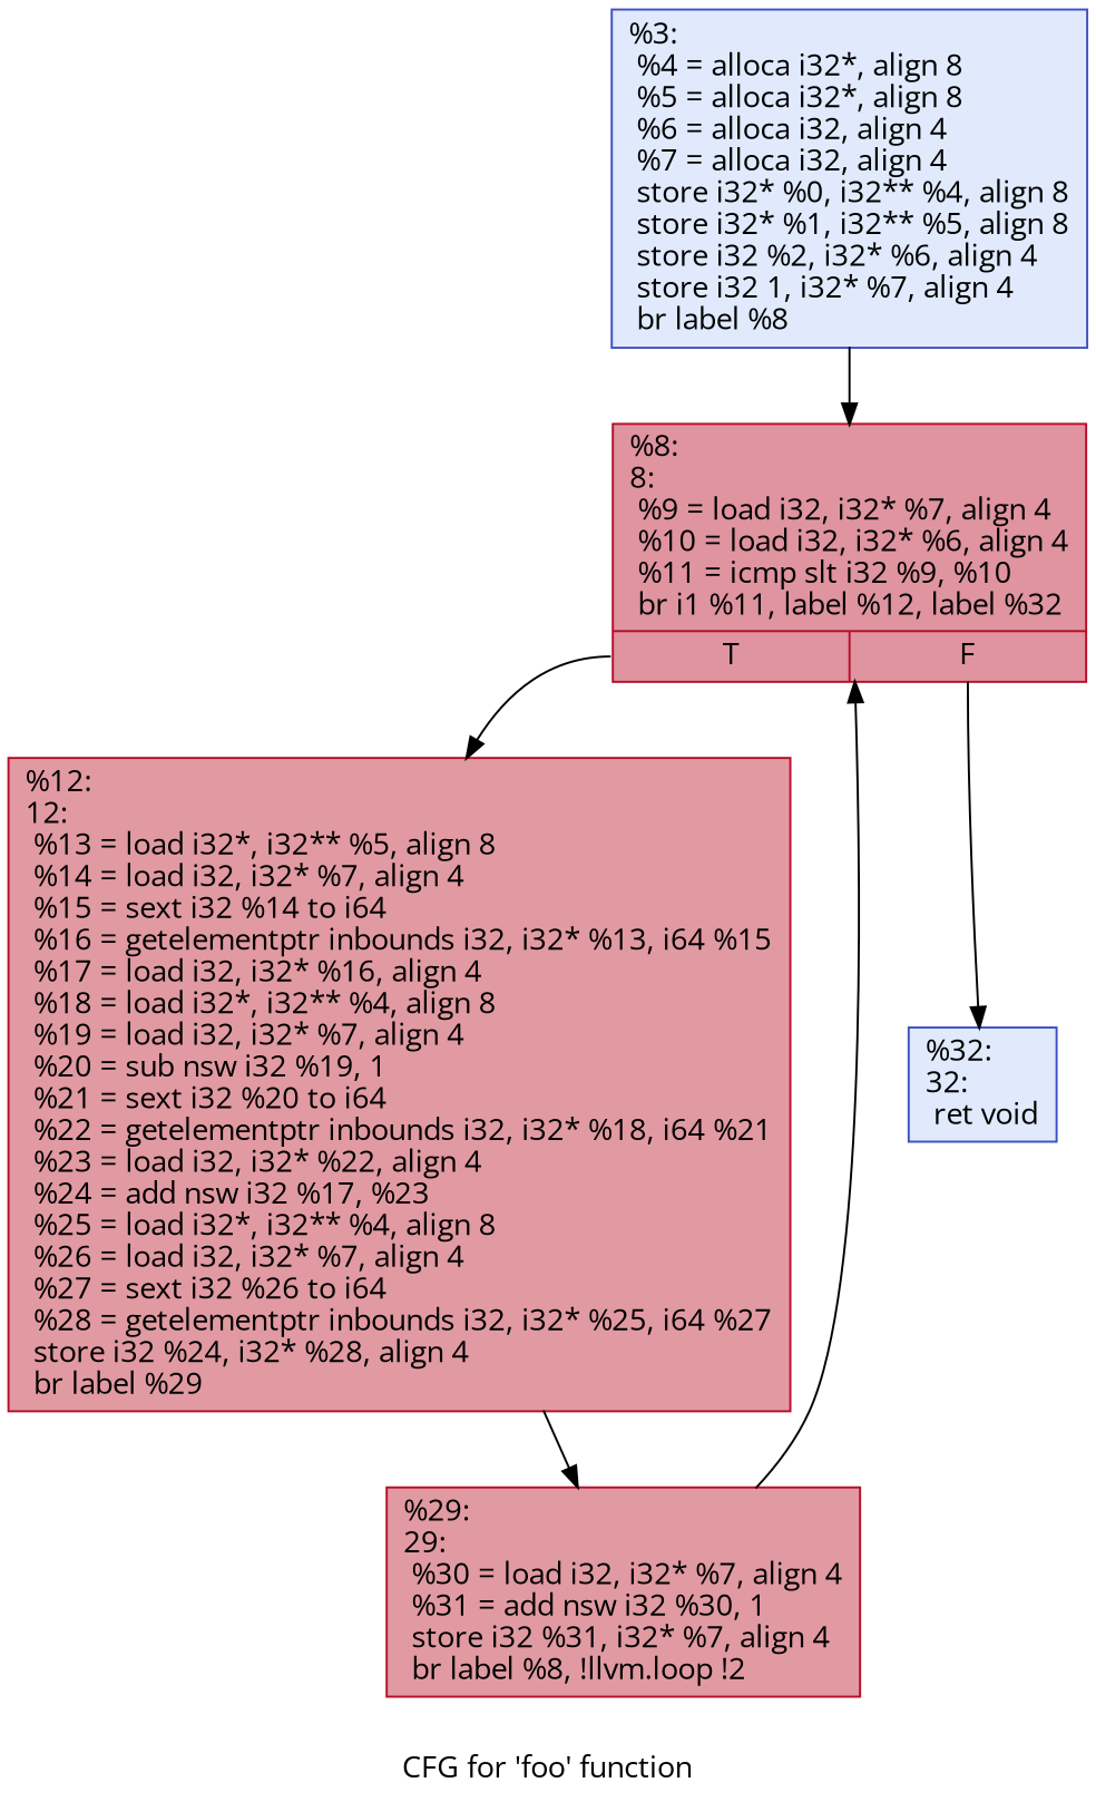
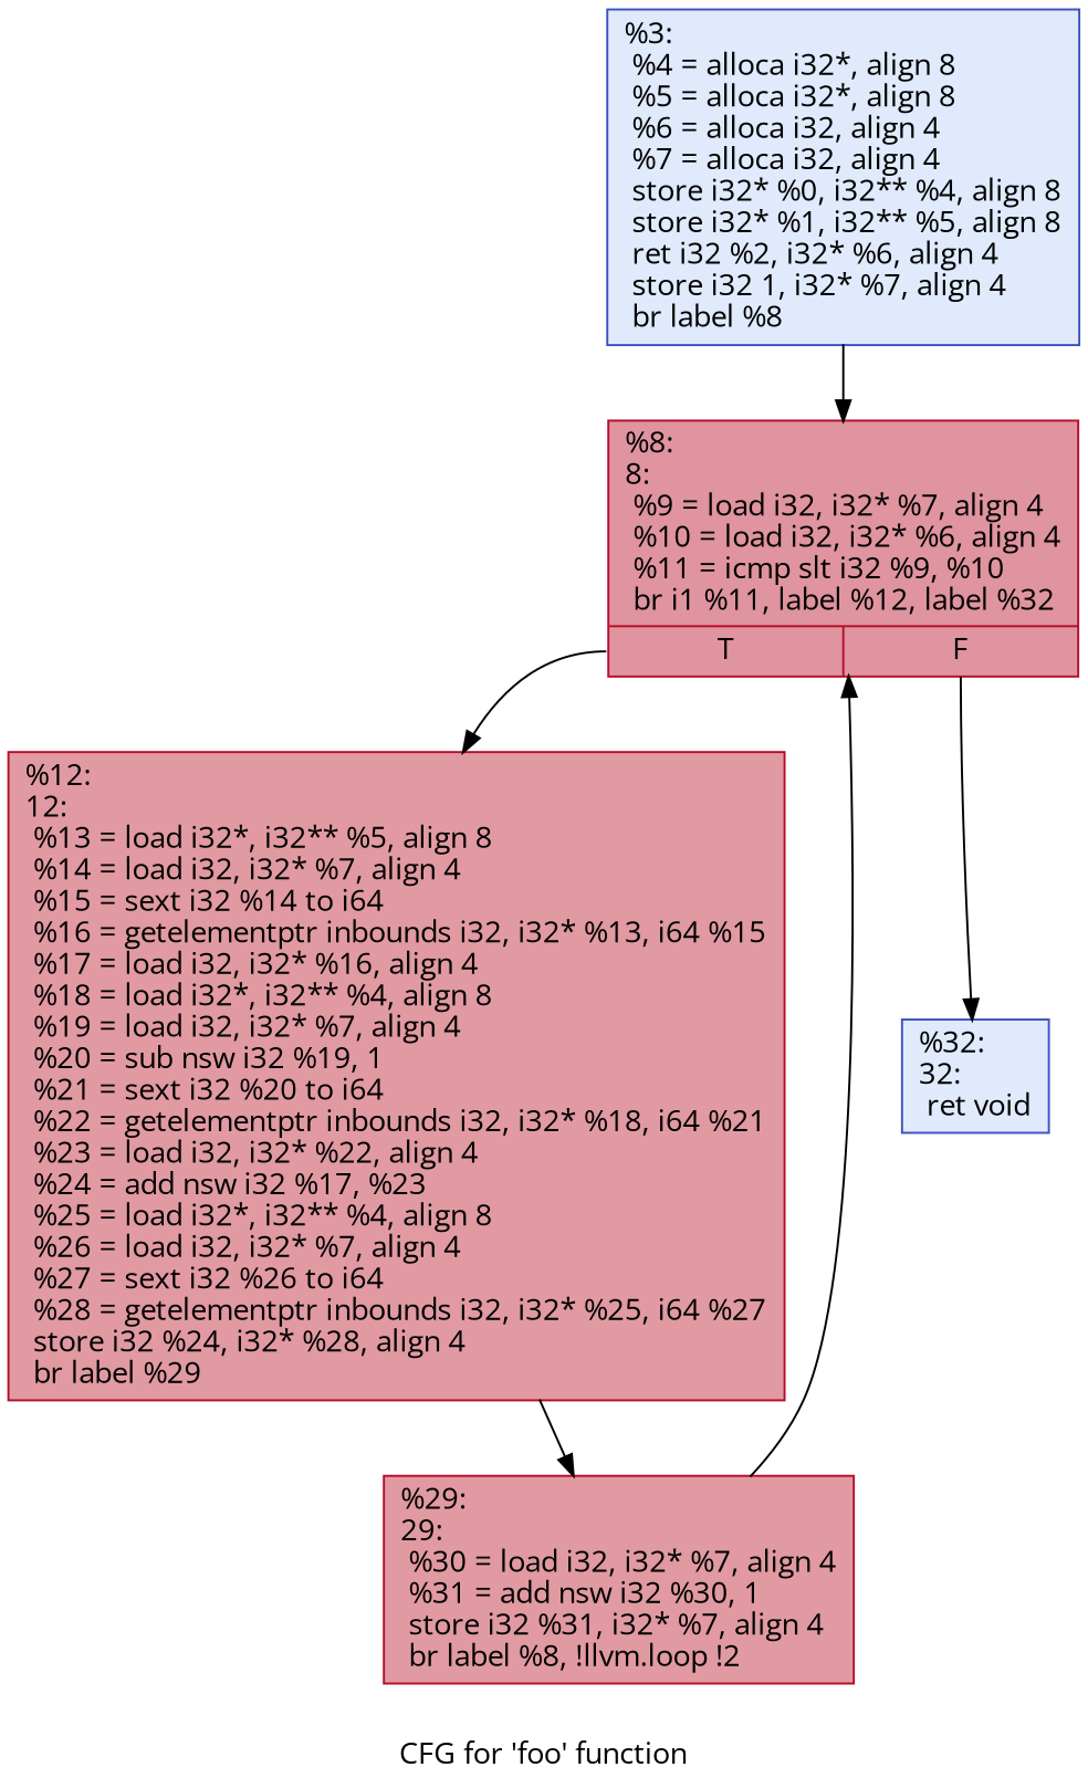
  digraph {
    label="CFG for 'foo' function"
    fontname="Open Sans"
    node [color="#b70d28ff" fillcolor="#b9d0f970" shape=record style=filled fontname="Open Sans"]
    edge [fontname="Open Sans"]
-   n1 [color="#3d50c3ff" label="{%3:\l  %4 = alloca i32*, align 8\l  %5 = alloca i32*, align 8\l  %6 = alloca i32, align 4\l  %7 = alloca i32, align 4\l  store i32* %0, i32** %4, align 8\l  store i32* %1, i32** %5, align 8\l  store i32 %2, i32* %6, align 4\l  store i32 1, i32* %7, align 4\l  br label %8\l}"]
+   n1 [color="#3d50c3ff" label="{%3:\l  %4 = alloca i32*, align 8\l  %5 = alloca i32*, align 8\l  %6 = alloca i32, align 4\l  %7 = alloca i32, align 4\l  store i32* %0, i32** %4, align 8\l  store i32* %1, i32** %5, align 8\l  ret i32 %2, i32* %6, align 4\l  store i32 1, i32* %7, align 4\l  br label %8\l}"]
    n2 [fillcolor="#b70d2870" label="{%8:\l8:                                                \l  %9 = load i32, i32* %7, align 4\l  %10 = load i32, i32* %6, align 4\l  %11 = icmp slt i32 %9, %10\l  br i1 %11, label %12, label %32\l|{<s0>T|<s1>F}}"]
    n3 [fillcolor="#bb1b2c70" label="{%12:\l12:                                               \l  %13 = load i32*, i32** %5, align 8\l  %14 = load i32, i32* %7, align 4\l  %15 = sext i32 %14 to i64\l  %16 = getelementptr inbounds i32, i32* %13, i64 %15\l  %17 = load i32, i32* %16, align 4\l  %18 = load i32*, i32** %4, align 8\l  %19 = load i32, i32* %7, align 4\l  %20 = sub nsw i32 %19, 1\l  %21 = sext i32 %20 to i64\l  %22 = getelementptr inbounds i32, i32* %18, i64 %21\l  %23 = load i32, i32* %22, align 4\l  %24 = add nsw i32 %17, %23\l  %25 = load i32*, i32** %4, align 8\l  %26 = load i32, i32* %7, align 4\l  %27 = sext i32 %26 to i64\l  %28 = getelementptr inbounds i32, i32* %25, i64 %27\l  store i32 %24, i32* %28, align 4\l  br label %29\l}"]
    n4 [color="#3d50c3ff" label="{%32:\l32:                                               \l  ret void\l}"]
    n5 [fillcolor="#bb1b2c70" label="{%29:\l29:                                               \l  %30 = load i32, i32* %7, align 4\l  %31 = add nsw i32 %30, 1\l  store i32 %31, i32* %7, align 4\l  br label %8, !llvm.loop !2\l}"]
    n1 -> n2
    n2 -> n3 [tailport=s0]
    n2 -> n4 [tailport=s1]
    n3 -> n5
    n5 -> n2
  }
